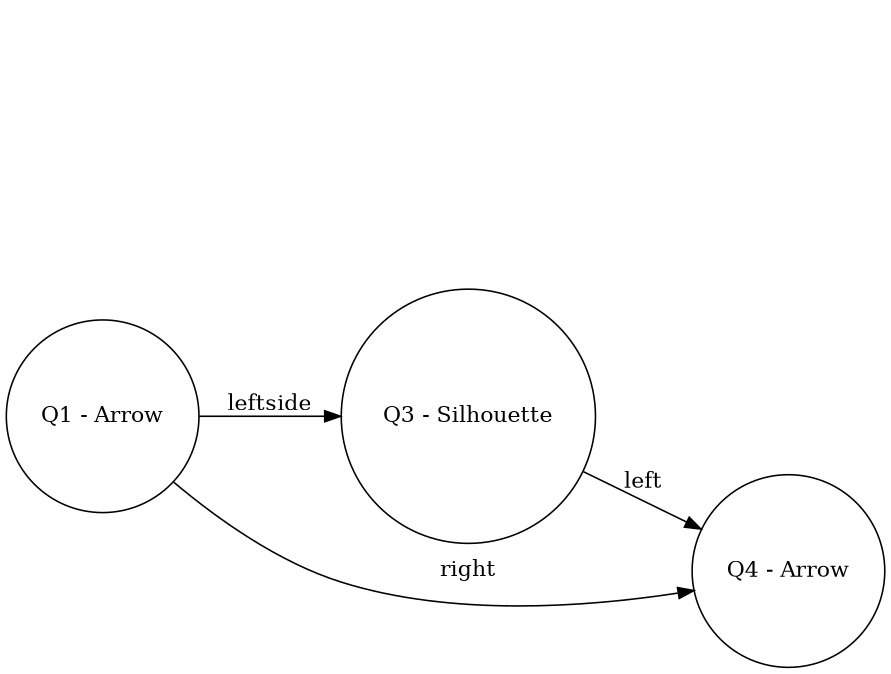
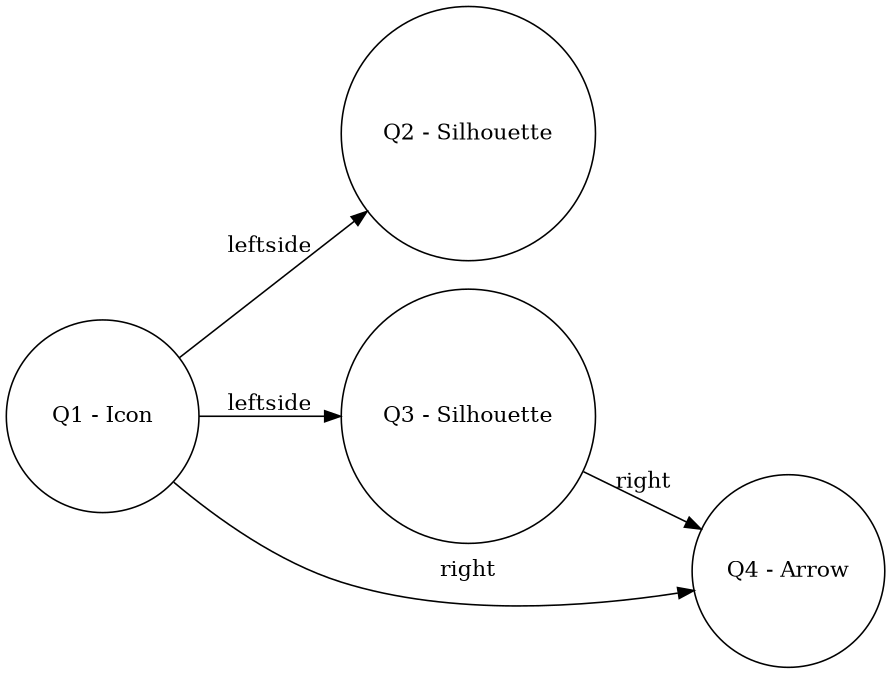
  digraph {
    rankdir=LR
    node [shape=circle]
-   "Q1 - Icon" [label="Q1 - Arrow"]
+   "Q1 - Icon"
+   "Q2 - Silhouette"
    "Q3 - Silhouette"
    "Q4 - Arrow"
+   "Q1 - Icon" -> "Q2 - Silhouette" [label=leftside]
    "Q1 - Icon" -> "Q3 - Silhouette" [label=leftside]
    "Q1 - Icon" -> "Q4 - Arrow" [label=right]
-   "Q3 - Silhouette" -> "Q4 - Arrow" [label=left]
+   "Q3 - Silhouette" -> "Q4 - Arrow" [label=right]
  }
